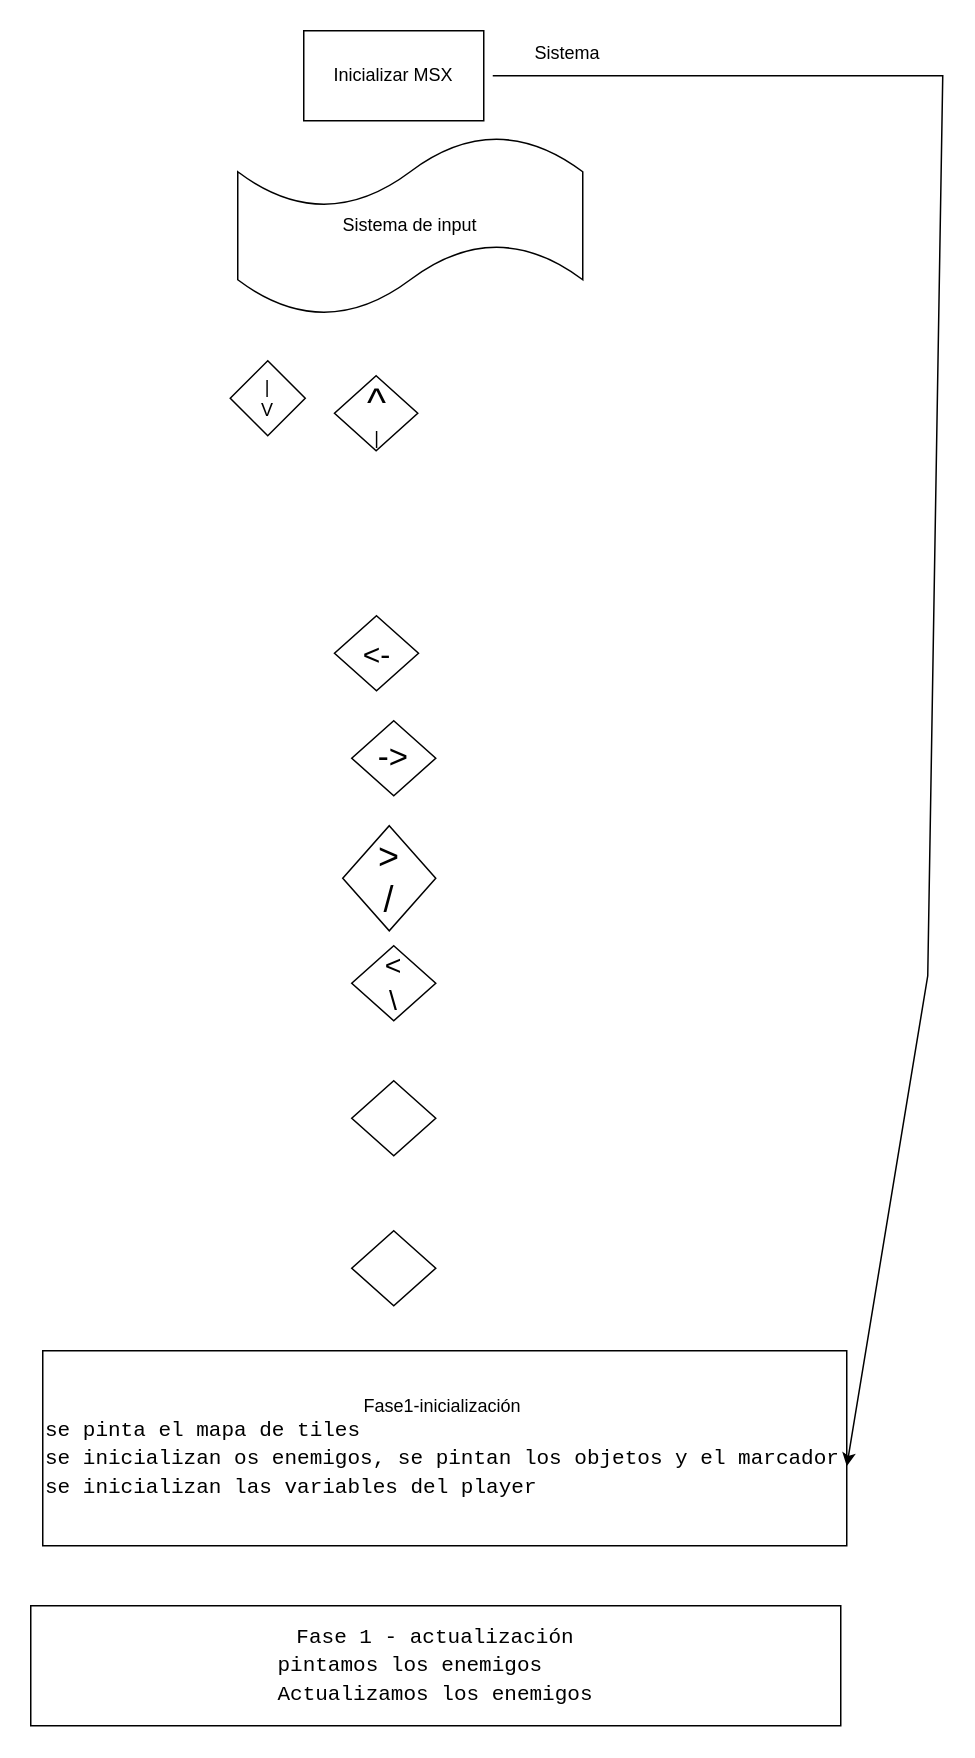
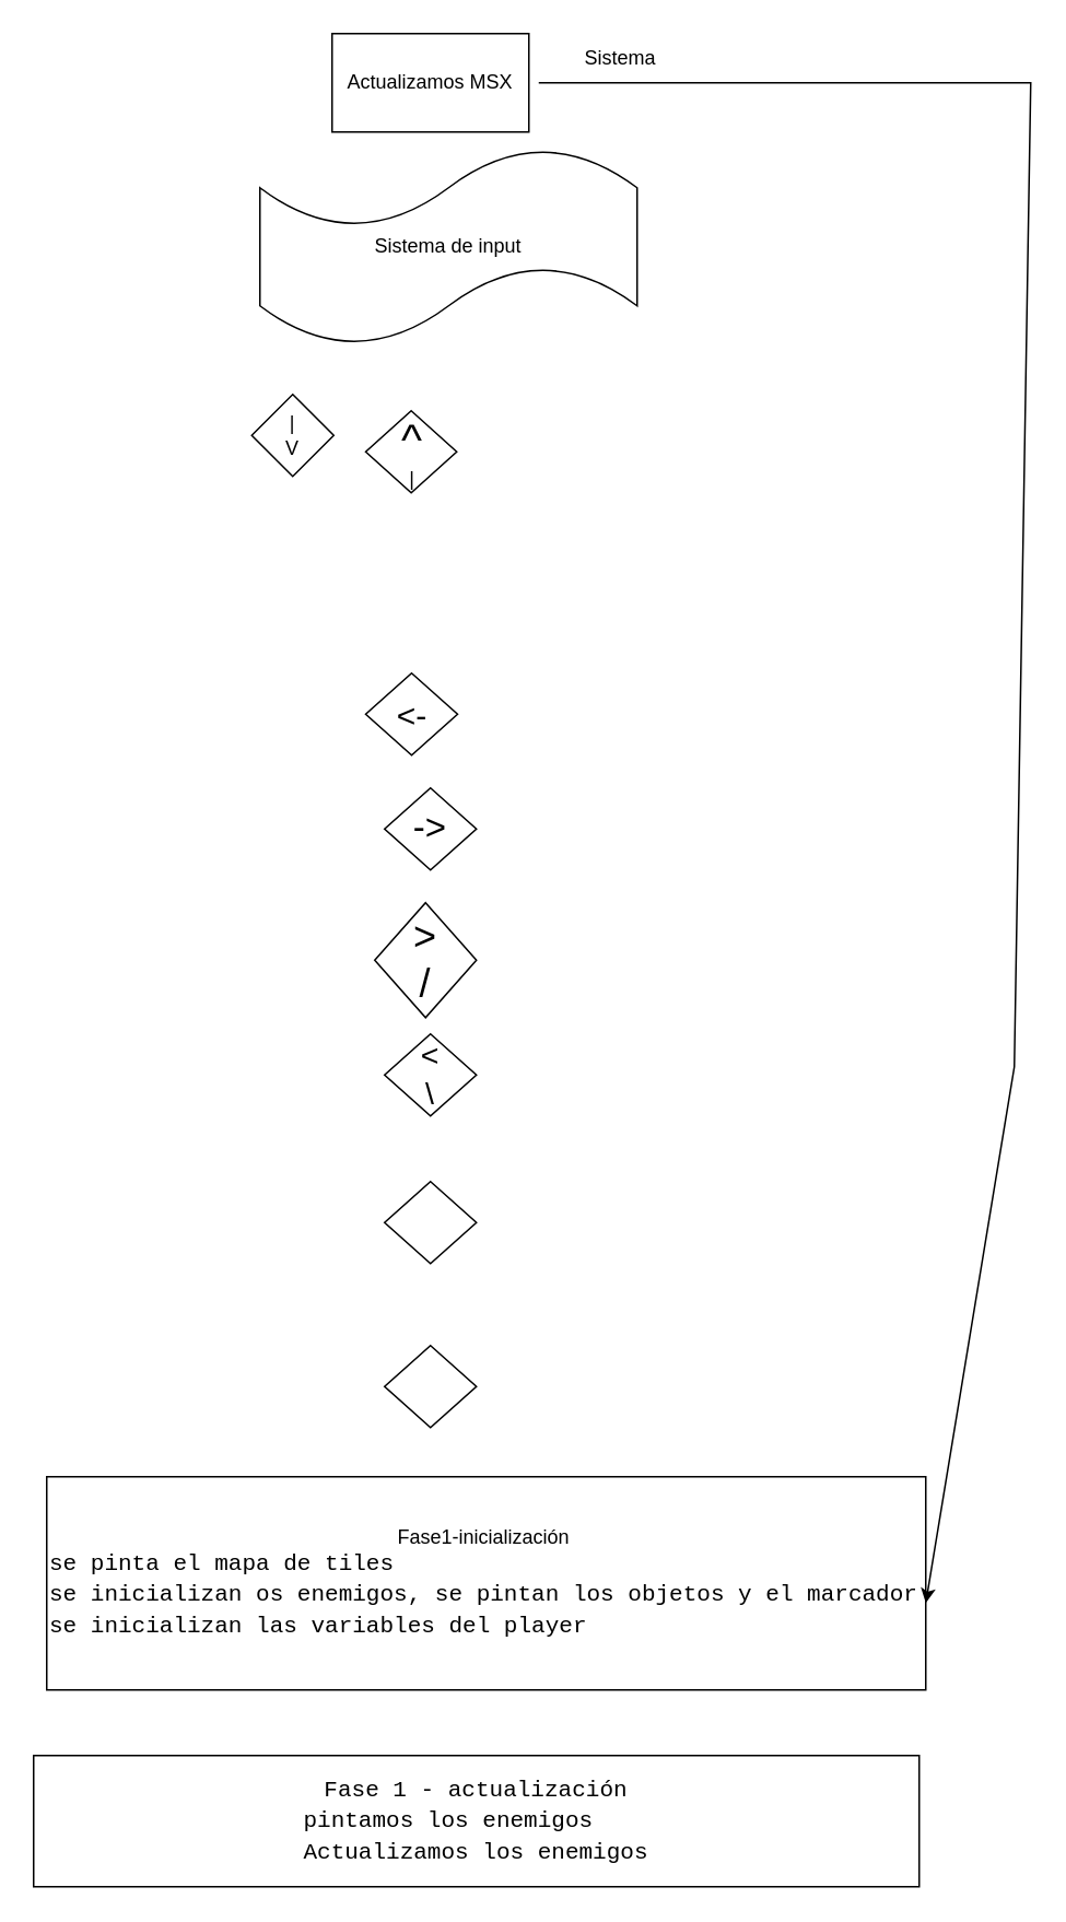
  <mxCell id="0" />
  <mxCell id="1" parent="0" />
- <mxCell id="2" value="Inicializar MSX&lt;br&gt;" style="rounded=0;whiteSpace=wrap;html=1;" vertex="1" parent="1"><mxGeometry x="202" y="20" width="120" height="60" as="geometry" /></mxCell>
+ <mxCell id="2" value="Actualizamos MSX&lt;br&gt;" style="rounded=0;whiteSpace=wrap;html=1;" vertex="1" parent="1"><mxGeometry x="202" y="20" width="120" height="60" as="geometry" /></mxCell>
  <mxCell id="3" value="&lt;div style=&quot;text-align: center;&quot;&gt;Fase1-inicialización&lt;/div&gt;&lt;div style=&quot;&quot;&gt;&lt;div style=&quot;font-family: Consolas, &amp;quot;Courier New&amp;quot;, monospace; font-size: 14px; line-height: 19px;&quot;&gt;&lt;div style=&quot;&quot;&gt;se pinta el mapa de tiles&lt;/div&gt;&lt;div style=&quot;&quot;&gt;se inicializan os enemigos, se pintan los objetos y el marcador&lt;/div&gt;&lt;div style=&quot;&quot;&gt;&lt;span style=&quot;background-color: initial;&quot;&gt;se inicializan las variables del player&lt;/span&gt;&lt;/div&gt;&lt;/div&gt;&lt;/div&gt;" style="rounded=0;whiteSpace=wrap;html=1;align=left;" vertex="1" parent="1"><mxGeometry x="28" y="900" width="536" height="130" as="geometry" /></mxCell>
  <mxCell id="4" value="&lt;div style=&quot;font-family: Consolas, &amp;quot;Courier New&amp;quot;, monospace; font-size: 14px; line-height: 19px;&quot;&gt;&lt;div style=&quot;&quot;&gt;Fase 1 - actualización&lt;/div&gt;&lt;div style=&quot;text-align: left;&quot;&gt;pintamos los enemigos&lt;/div&gt;&lt;div style=&quot;text-align: left;&quot;&gt;Actualizamos los enemigos&lt;/div&gt;&lt;/div&gt;" style="rounded=0;whiteSpace=wrap;html=1;" vertex="1" parent="1"><mxGeometry x="20" y="1070" width="540" height="80" as="geometry" /></mxCell>
  <mxCell id="5" value="" style="endArrow=classic;html=1;rounded=0;entryX=1;entryY=0.592;entryDx=0;entryDy=0;entryPerimeter=0;" edge="1" parent="1" target="3"><mxGeometry width="50" height="50" relative="1" as="geometry"><mxPoint x="328" y="50" as="sourcePoint" /><mxPoint x="618" y="540.5" as="targetPoint" /><Array as="points"><mxPoint x="628" y="50" /><mxPoint x="618" y="650" /></Array></mxGeometry></mxCell>
  <mxCell id="6" value="Sistema&lt;br&gt;" style="text;strokeColor=none;align=center;fillColor=none;html=1;verticalAlign=middle;whiteSpace=wrap;rounded=0;" vertex="1" parent="1"><mxGeometry x="348" y="20" width="60" height="30" as="geometry" /></mxCell>
  <mxCell id="7" value="Sistema de input" style="shape=tape;whiteSpace=wrap;html=1;" vertex="1" parent="1"><mxGeometry x="158" y="90" width="230" height="120" as="geometry" /></mxCell>
  <mxCell id="8" value="&lt;font style=&quot;font-size: 20px;&quot;&gt;&amp;lt;-&lt;/font&gt;" style="rhombus;whiteSpace=wrap;html=1;" vertex="1" parent="1"><mxGeometry x="222.5" y="410" width="56" height="50" as="geometry" /></mxCell>
  <mxCell id="9" value="&lt;font style=&quot;font-size: 27px;&quot;&gt;^&lt;/font&gt;&lt;br&gt;|" style="rhombus;whiteSpace=wrap;html=1;" vertex="1" parent="1"><mxGeometry x="222.5" y="250" width="55.5" height="50" as="geometry" /></mxCell>
  <mxCell id="10" value="|&lt;br&gt;V" style="rhombus;whiteSpace=wrap;html=1;" vertex="1" parent="1"><mxGeometry x="153" y="240" width="50" height="50" as="geometry" /></mxCell>
  <mxCell id="11" value="&lt;font style=&quot;font-size: 22px;&quot;&gt;-&amp;gt;&lt;/font&gt;" style="rhombus;whiteSpace=wrap;html=1;" vertex="1" parent="1"><mxGeometry x="234" y="480" width="56" height="50" as="geometry" /></mxCell>
  <mxCell id="12" value="&lt;font style=&quot;font-size: 24px;&quot;&gt;&amp;gt;&lt;br&gt;/&lt;br&gt;&lt;/font&gt;" style="rhombus;whiteSpace=wrap;html=1;" vertex="1" parent="1"><mxGeometry x="228" y="550" width="62" height="70" as="geometry" /></mxCell>
  <mxCell id="13" value="&lt;font style=&quot;font-size: 19px;&quot;&gt;&amp;lt;&lt;br&gt;\&lt;/font&gt;" style="rhombus;whiteSpace=wrap;html=1;" vertex="1" parent="1"><mxGeometry x="234" y="630" width="56" height="50" as="geometry" /></mxCell>
  <mxCell id="14" value="" style="rhombus;whiteSpace=wrap;html=1;" vertex="1" parent="1"><mxGeometry x="234" y="720" width="56" height="50" as="geometry" /></mxCell>
  <mxCell id="15" value="" style="rhombus;whiteSpace=wrap;html=1;" vertex="1" parent="1"><mxGeometry x="234" y="820" width="56" height="50" as="geometry" /></mxCell>
